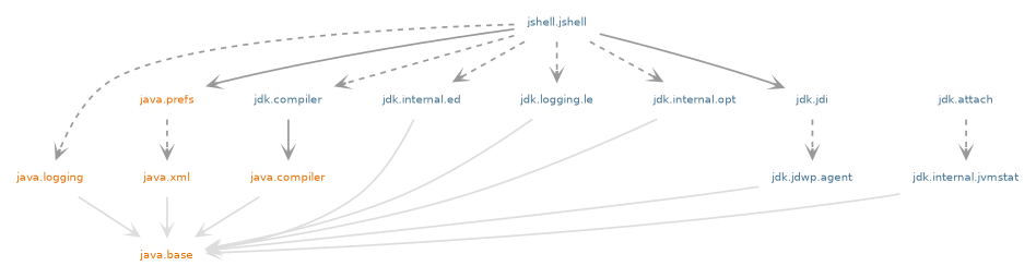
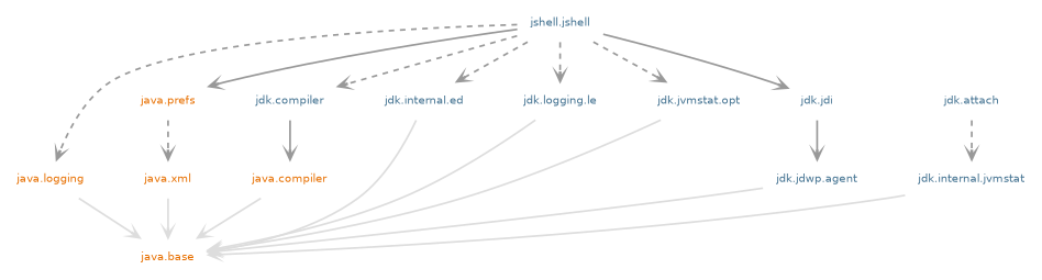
  digraph {
    nodesep=.5
    pencolor=transparent
    ranksep=0.600000
    node [fontcolor="#437291" fontname=DejaVuSans fontsize=12 group=jdk margin=".2,.2" shape=plaintext]
    edge [arrowhead=open arrowsize=1 color="#999999" penwidth=2]
    "java.logging" [fontcolor="#e76f00" group=java]
    "java.xml" [fontcolor="#e76f00" group=java]
    "java.compiler" [fontcolor="#e76f00" group=java]
    "java.base" [fontcolor="#e76f00" group=java]
    "java.prefs" [fontcolor="#e76f00" group=java]
    "jdk.attach"
    "jdk.compiler"
    "jdk.internal.ed"
    "jdk.internal.jvmstat"
    n10 [label="jdk.logging.le"]
-   "jdk.internal.opt"
+   "jdk.internal.opt" [label="jdk.jvmstat.opt"]
    "jdk.jdi"
    "jdk.jdwp.agent"
    n14 [label="jshell.jshell"]
    subgraph sub_1 {
      rank=same
      "java.logging"
      "java.xml"
    }
    subgraph sub_2 {
      rank=same
      "java.compiler"
    }
    subgraph sub_3 {
      "java.logging"
      "java.xml"
      "java.compiler"
      "java.base"
      "java.prefs"
    }
    subgraph sub_4 {
      "jdk.attach"
      "jdk.compiler"
      "jdk.internal.ed"
      "jdk.internal.jvmstat"
      n10
      "jdk.internal.opt"
      "jdk.jdi"
      "jdk.jdwp.agent"
      n14
    }
    "java.logging" -> "java.base" [color="#dddddd" weight=10]
    "java.xml" -> "java.base" [color="#dddddd" weight=10000]
    "java.compiler" -> "java.base" [color="#dddddd" weight=10]
    "java.prefs" -> "java.xml" [style=dashed weight=10]
    "jdk.attach" -> "jdk.internal.jvmstat" [style=dashed]
    "jdk.compiler" -> "java.compiler"
    "jdk.internal.ed" -> "java.base" [color="#dddddd"]
    "jdk.internal.jvmstat" -> "java.base" [color="#dddddd"]
    n10 -> "java.base" [color="#dddddd"]
    "jdk.internal.opt" -> "java.base" [color="#dddddd"]
-   "jdk.jdi" -> "jdk.jdwp.agent" [style=dashed]
+   "jdk.jdi" -> "jdk.jdwp.agent" [style=solid]
    "jdk.jdwp.agent" -> "java.base" [color="#dddddd"]
    n14 -> "java.logging" [style=dashed]
    n14 -> "java.prefs"
    n14 -> "jdk.compiler" [style=dashed]
    n14 -> "jdk.internal.ed" [style=dashed]
    n14 -> n10 [style=dashed]
    n14 -> "jdk.internal.opt" [style=dashed]
    n14 -> "jdk.jdi"
  }
